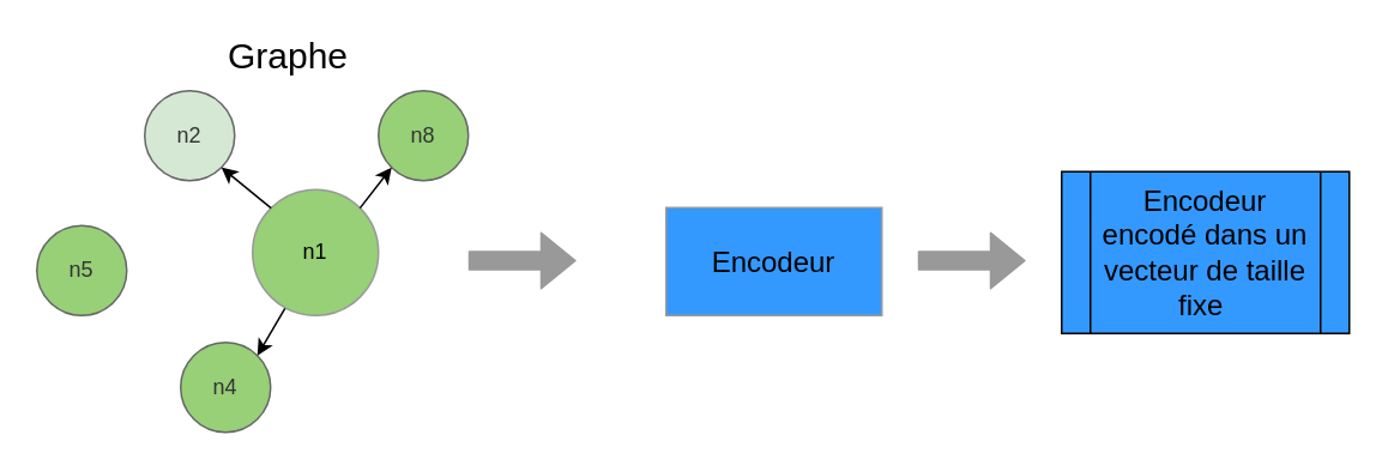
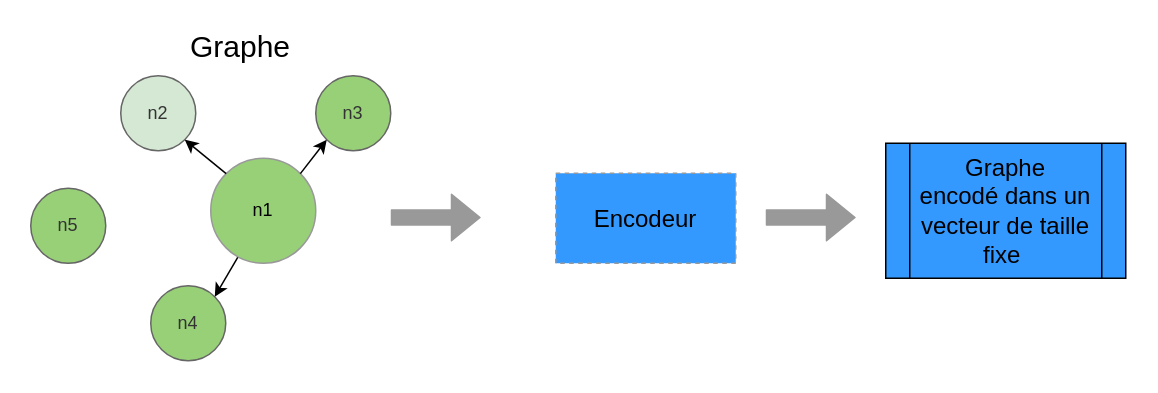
  <mxCell id="0" />
  <mxCell id="1" parent="0" />
  <mxCell id="2" value="n2" style="ellipse;whiteSpace=wrap;html=1;aspect=fixed;strokeColor=#666666;fillColor=#d5e8d4;fontColor=#333333;" parent="1" vertex="1"><mxGeometry x="80" y="50" width="50" height="50" as="geometry" /></mxCell>
  <mxCell id="3" value="n1" style="ellipse;whiteSpace=wrap;html=1;aspect=fixed;strokeColor=#999999;fillColor=#97D077;" parent="1" vertex="1"><mxGeometry x="140" y="105" width="70" height="70" as="geometry" /></mxCell>
- <mxCell id="4" value="n8" style="ellipse;whiteSpace=wrap;html=1;aspect=fixed;strokeColor=#666666;fillColor=#97D077;fontColor=#333333;" parent="1" vertex="1"><mxGeometry x="210" y="50" width="50" height="50" as="geometry" /></mxCell>
+ <mxCell id="4" value="n3" style="ellipse;whiteSpace=wrap;html=1;aspect=fixed;strokeColor=#666666;fillColor=#97D077;fontColor=#333333;" parent="1" vertex="1"><mxGeometry x="210" y="50" width="50" height="50" as="geometry" /></mxCell>
  <mxCell id="5" value="n4" style="ellipse;whiteSpace=wrap;html=1;aspect=fixed;strokeColor=#666666;fillColor=#97D077;fontColor=#333333;" parent="1" vertex="1"><mxGeometry y="190" width="50" height="50" as="geometry" x="100" /></mxCell>
  <mxCell id="6" value="" style="endArrow=classic;html=1;exitX=0.257;exitY=0.943;exitDx=0;exitDy=0;exitPerimeter=0;entryX=1;entryY=0;entryDx=0;entryDy=0;" parent="1" source="3" target="5" edge="1"><mxGeometry width="50" height="50" relative="1" as="geometry"><mxPoint x="160" y="310" as="sourcePoint" /><mxPoint x="210" y="260" as="targetPoint" /></mxGeometry></mxCell>
  <mxCell id="7" value="" style="endArrow=classic;html=1;exitX=0;exitY=0;exitDx=0;exitDy=0;entryX=1;entryY=1;entryDx=0;entryDy=0;" parent="1" source="3" target="2" edge="1"><mxGeometry width="50" height="50" relative="1" as="geometry"><mxPoint x="168" y="181" as="sourcePoint" /><mxPoint x="153" y="207" as="targetPoint" /></mxGeometry></mxCell>
  <mxCell id="8" value="" style="endArrow=classic;html=1;exitX=1;exitY=0;exitDx=0;exitDy=0;entryX=0;entryY=1;entryDx=0;entryDy=0;" parent="1" source="3" target="4" edge="1"><mxGeometry width="50" height="50" relative="1" as="geometry"><mxPoint x="160" y="125" as="sourcePoint" /><mxPoint x="133" y="103" as="targetPoint" /></mxGeometry></mxCell>
  <mxCell id="9" value="" style="shape=flexArrow;endArrow=classic;html=1;strokeColor=#999999;fillColor=#999999;" edge="1" parent="1"><mxGeometry width="50" height="50" relative="1" as="geometry"><mxPoint x="260" y="144.5" as="sourcePoint" /><mxPoint x="320" y="144.5" as="targetPoint" /></mxGeometry></mxCell>
- <mxCell id="10" value="&lt;font style=&quot;font-size: 16px&quot;&gt;Encodeur&lt;/font&gt;" style="rounded=0;whiteSpace=wrap;html=1;strokeColor=#999999;fillColor=#3399FF;" vertex="1" parent="1"><mxGeometry x="370" y="115" width="120" height="60" as="geometry" /></mxCell>
+ <mxCell id="10" value="&lt;font style=&quot;font-size: 16px&quot;&gt;Encodeur&lt;/font&gt;" style="rounded=0;whiteSpace=wrap;html=1;strokeColor=#999999;fillColor=#3399FF;dashed=1;" vertex="1" parent="1"><mxGeometry x="370" y="115" width="120" height="60" as="geometry" /></mxCell>
  <mxCell id="11" value="&lt;div&gt;n5&lt;/div&gt;" style="ellipse;whiteSpace=wrap;html=1;aspect=fixed;strokeColor=#666666;fillColor=#97D077;fontColor=#333333;" vertex="1" parent="1"><mxGeometry x="20" y="125" width="50" height="50" as="geometry" /></mxCell>
  <mxCell id="12" value="&lt;font style=&quot;font-size: 20px&quot;&gt;Graphe&lt;/font&gt;" style="text;html=1;strokeColor=none;fillColor=none;align=center;verticalAlign=middle;whiteSpace=wrap;rounded=0;" vertex="1" parent="1"><mxGeometry x="140" y="20" width="40" height="20" as="geometry" /></mxCell>
- <mxCell id="13" value="&lt;p style=&quot;font-size: 16px&quot;&gt;&lt;font&gt;Encodeur &lt;/font&gt;&lt;br&gt;&lt;font&gt;&lt;font&gt;encodé&lt;/font&gt;&lt;/font&gt;&lt;font style=&quot;font-size: 16px&quot;&gt; dans un vecteur de taille fixe&amp;nbsp;&lt;/font&gt; &lt;br&gt;&lt;/p&gt;" style="shape=process;whiteSpace=wrap;html=1;backgroundOutline=1;strokeColor=#000000;fillColor=#3399FF;" vertex="1" parent="1"><mxGeometry x="590" y="95" width="160" height="90" as="geometry" /></mxCell>
+ <mxCell id="13" value="&lt;p style=&quot;font-size: 16px&quot;&gt;&lt;font&gt;Graphe &lt;/font&gt;&lt;br&gt;&lt;font&gt;&lt;font&gt;encodé&lt;/font&gt;&lt;/font&gt;&lt;font style=&quot;font-size: 16px&quot;&gt; dans un vecteur de taille fixe&amp;nbsp;&lt;/font&gt; &lt;br&gt;&lt;/p&gt;" style="shape=process;whiteSpace=wrap;html=1;backgroundOutline=1;strokeColor=#000000;fillColor=#3399FF;" vertex="1" parent="1"><mxGeometry x="590" y="95" width="160" height="90" as="geometry" /></mxCell>
  <mxCell id="14" value="" style="shape=flexArrow;endArrow=classic;html=1;strokeColor=#999999;fillColor=#999999;" edge="1" parent="1"><mxGeometry width="50" height="50" relative="1" as="geometry"><mxPoint x="510" y="144.5" as="sourcePoint" /><mxPoint x="570" y="144.5" as="targetPoint" /></mxGeometry></mxCell>
